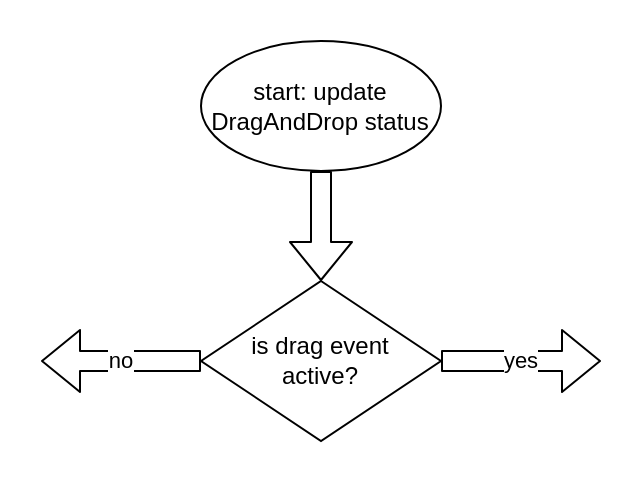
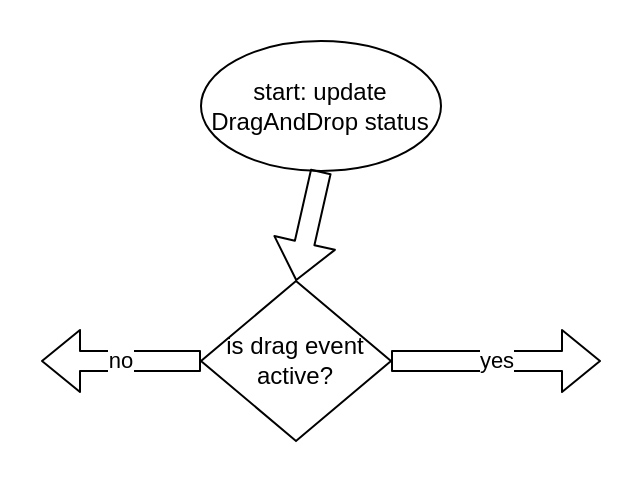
  <mxCell id="0" />
  <mxCell id="1" parent="0" />
  <mxCell id="2" value="start: update DragAndDrop status" style="ellipse;whiteSpace=wrap;html=1;" vertex="1" parent="1"><mxGeometry x="100" y="20" width="120" height="65" as="geometry" /></mxCell>
- <mxCell id="3" value="is drag event active?" style="rhombus;whiteSpace=wrap;html=1;spacing=7;" vertex="1" parent="1"><mxGeometry x="100" y="140" width="120" height="80" as="geometry" /></mxCell>
+ <mxCell id="3" value="is drag event active?" style="rhombus;whiteSpace=wrap;html=1;spacing=7;" vertex="1" parent="1"><mxGeometry x="100" y="140" width="95" height="80" as="geometry" /></mxCell>
  <mxCell id="4" value="" style="shape=flexArrow;endArrow=classic;html=1;exitX=0.5;exitY=1;exitDx=0;exitDy=0;entryX=0.5;entryY=0;entryDx=0;entryDy=0;" edge="1" parent="1" source="2" target="3"><mxGeometry width="50" height="50" relative="1" as="geometry"><mxPoint x="140" y="600" as="sourcePoint" /><mxPoint x="190" y="550" as="targetPoint" /></mxGeometry></mxCell>
  <mxCell id="5" value="no" style="shape=flexArrow;endArrow=classic;html=1;exitX=0;exitY=0.5;exitDx=0;exitDy=0;" edge="1" parent="1" source="3"><mxGeometry width="50" height="50" relative="1" as="geometry"><mxPoint x="10" y="205" as="sourcePoint" /><mxPoint x="20" y="180" as="targetPoint" /></mxGeometry></mxCell>
  <mxCell id="6" value="yes" style="shape=flexArrow;endArrow=classic;html=1;exitX=1;exitY=0.5;exitDx=0;exitDy=0;" edge="1" parent="1" source="3"><mxGeometry width="50" height="50" relative="1" as="geometry"><mxPoint x="260" y="205" as="sourcePoint" /><mxPoint x="300" y="180" as="targetPoint" /></mxGeometry></mxCell>
